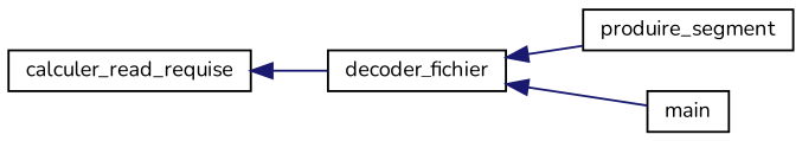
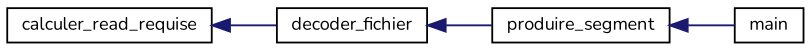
  digraph {
    fontname=Nunito
    rankdir=LR
    node [color=black fillcolor=white fontname=Nunito fontsize=10 shape=record style=filled]
    edge [color=midnightblue dir=back fontname=Nunito fontsize=10 labelfontname=Helvetica labelfontsize=10 style=solid]
    n1 [height=0.2 label=calculer_read_requise width=0.4]
    n2 [height=0.2 label=decoder_fichier width=0.4]
    n3 [height=0.2 label=produire_segment width=0.4]
    n4 [height=0.2 label=main width=0.4]
    n1 -> n2
    n2 -> n3
-   n2 -> n4
+   n3 -> n4
  }
